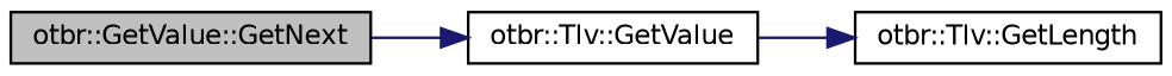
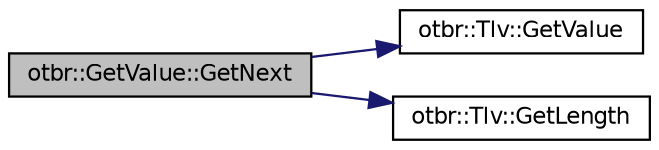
  digraph {
    rankdir=LR
    node [color=black fillcolor=white fontname=Helvetica fontsize=10 shape=record style=filled]
    edge [color=midnightblue fontname=Helvetica fontsize=10 labelfontname=Helvetica labelfontsize=10 style=solid]
    n1 [fillcolor=grey75 fontcolor=black height=0.2 label="otbr::GetValue::GetNext" width=0.4]
    n2 [height=0.2 label="otbr::Tlv::GetValue" width=0.4]
    n3 [height=0.2 label="otbr::Tlv::GetLength" width=0.4]
    n1 -> n2
-   n2 -> n3
+   n1 -> n3
  }
